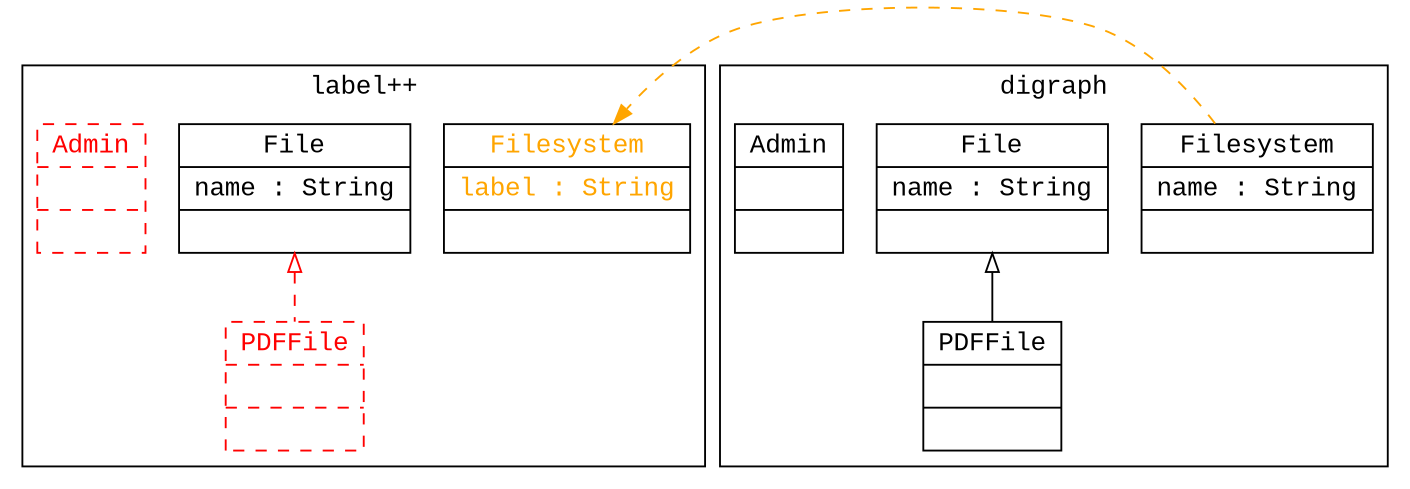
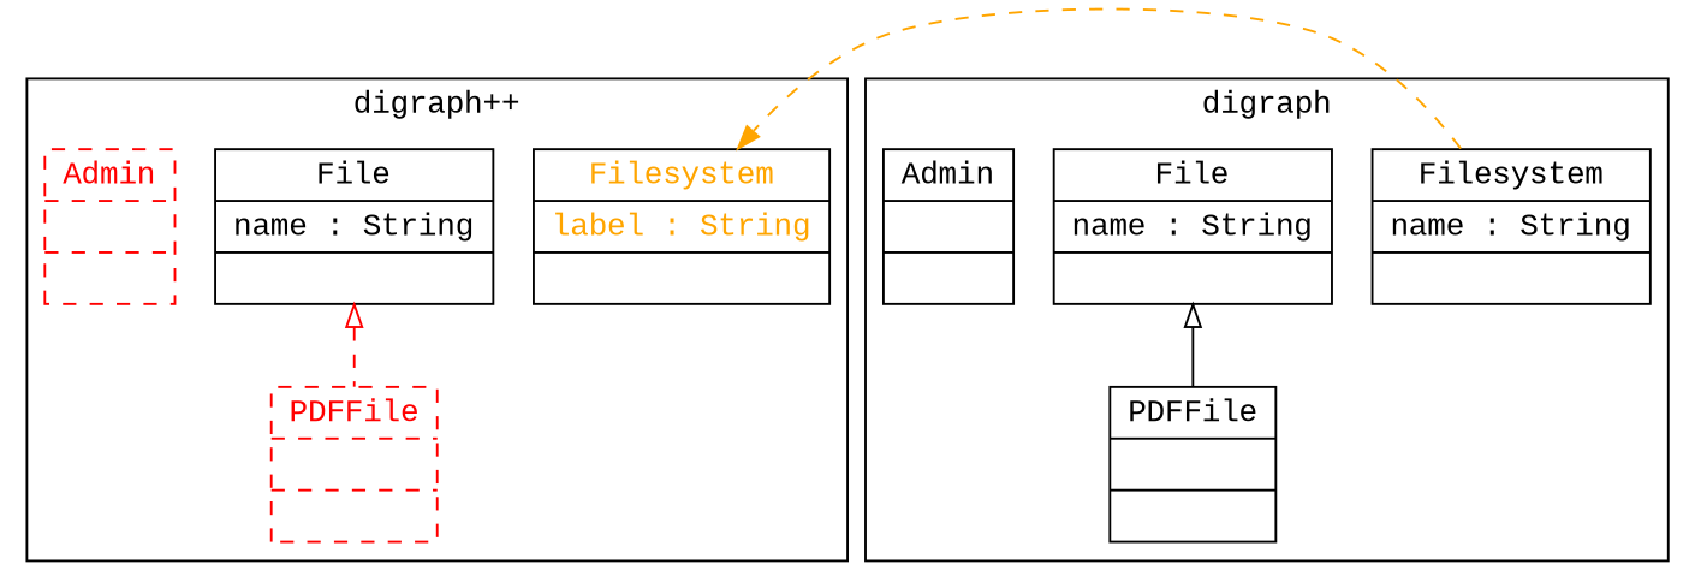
  digraph {
    fontname="Liberation Mono"
    node [shape=record fontname="Liberation Mono"]
    edge [arrowtail=empty dir=back style=dashed fontname="Liberation Mono"]
    n1 [fontcolor=orange label="{Filesystem|label : String|}"]
    n2 [label="{File|name : String|}"]
    n3 [color=red fontcolor=red label="{PDFFile||}" style=dashed]
    n4 [color=red fontcolor=red label="{Admin||}" style=dashed]
    n5 [label="{Filesystem|name : String|}"]
    n6 [label="{File|name : String|}"]
    n7 [label="{PDFFile||}"]
    n8 [label="{Admin||}"]
    subgraph cluster_1 {
-     label="label++"
+     label="digraph++"
      n1
      n2
      n3
      n4
    }
    subgraph cluster_2 {
      label="digraph"
      n5
      n6
      n7
      n8
    }
    n2 -> n3 [color=red fontcolor=red]
    n5 -> n1 [color=orange constraint=false dir=forward arrowtail=""]
    n6 -> n7 [style=""]
  }
